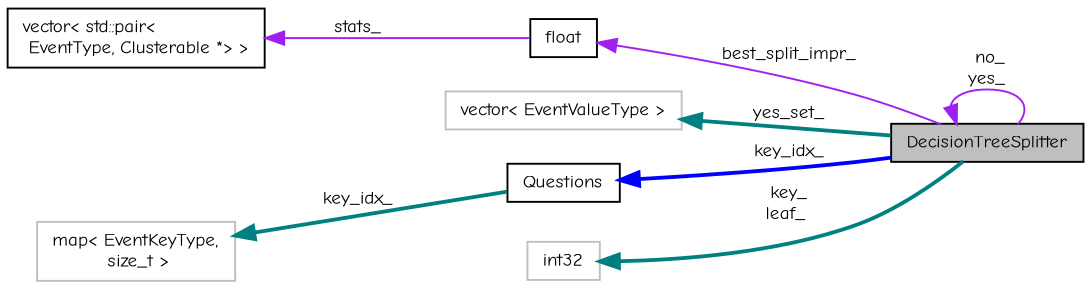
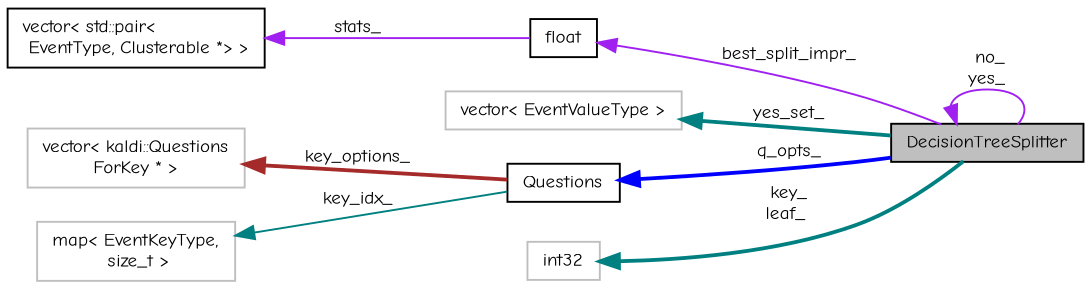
  digraph {
    fontname="Comic Neue"
    rankdir=LR
    node [color=black fillcolor=white fontname="Comic Neue" fontsize=10 shape=record style=filled]
    edge [color=purple dir=back fontname="Comic Neue" fontsize=10 labelfontname=Helvetica labelfontsize=10 style=bold]
    n1 [fillcolor=grey75 fontcolor=black height=0.2 label=DecisionTreeSplitter width=0.4]
    n2 [height=0.2 label=float width=0.4]
    n3 [color=grey75 height=0.2 label="vector\< EventValueType \>" width=0.4]
    n4 [height=0.2 label="vector\< std::pair\<\l EventType, Clusterable *\> \>" width=0.4]
    n5 [height=0.2 label=Questions width=0.4]
+   n6 [color=grey75 height=0.2 label="vector\< kaldi::Questions\lForKey * \>" width=0.4]
    n7 [color=grey75 height=0.2 label="map\< EventKeyType,\l size_t \>" width=0.4]
    n8 [color=grey75 height=0.2 label=int32 width=0.4]
    n1 -> n1 [label=" no_\nyes_" style=solid]
    n2 -> n1 [label=" best_split_impr_" style=solid]
    n3 -> n1 [color=teal label=" yes_set_"]
    n4 -> n2 [label=" stats_" style=solid]
-   n5 -> n1 [color=blue label=" key_idx_"]
-   n7 -> n5 [color=teal label=" key_idx_"]
+   n5 -> n1 [color=blue label=" q_opts_"]
+   n6 -> n5 [color=brown label=" key_options_"]
+   n7 -> n5 [color=teal label=" key_idx_" style=solid]
    n8 -> n1 [color=teal label=" key_\nleaf_"]
  }
